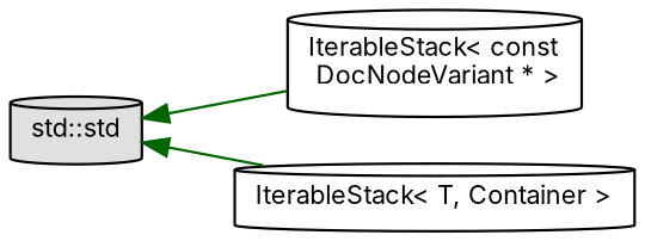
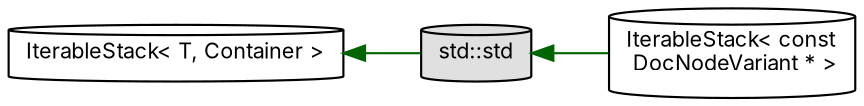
  digraph {
    fontname=Inter
    rankdir=LR
    node [color=black fillcolor=white fontname=Inter fontsize=10 shape=cylinder style=filled]
    edge [color=darkgreen dir=back fontname=Inter fontsize=10 labelfontname=Helvetica labelfontsize=10 style=solid]
    n1 [fillcolor="#E0E0E0" height=0.2 label="std::std" width=0.4]
    n2 [height=0.2 label="IterableStack\< const\l DocNodeVariant * \>" width=0.4]
    n3 [height=0.2 label="IterableStack\< T, Container \>" width=0.4]
    n1 -> n2
-   n1 -> n3
+   n3 -> n1
  }
